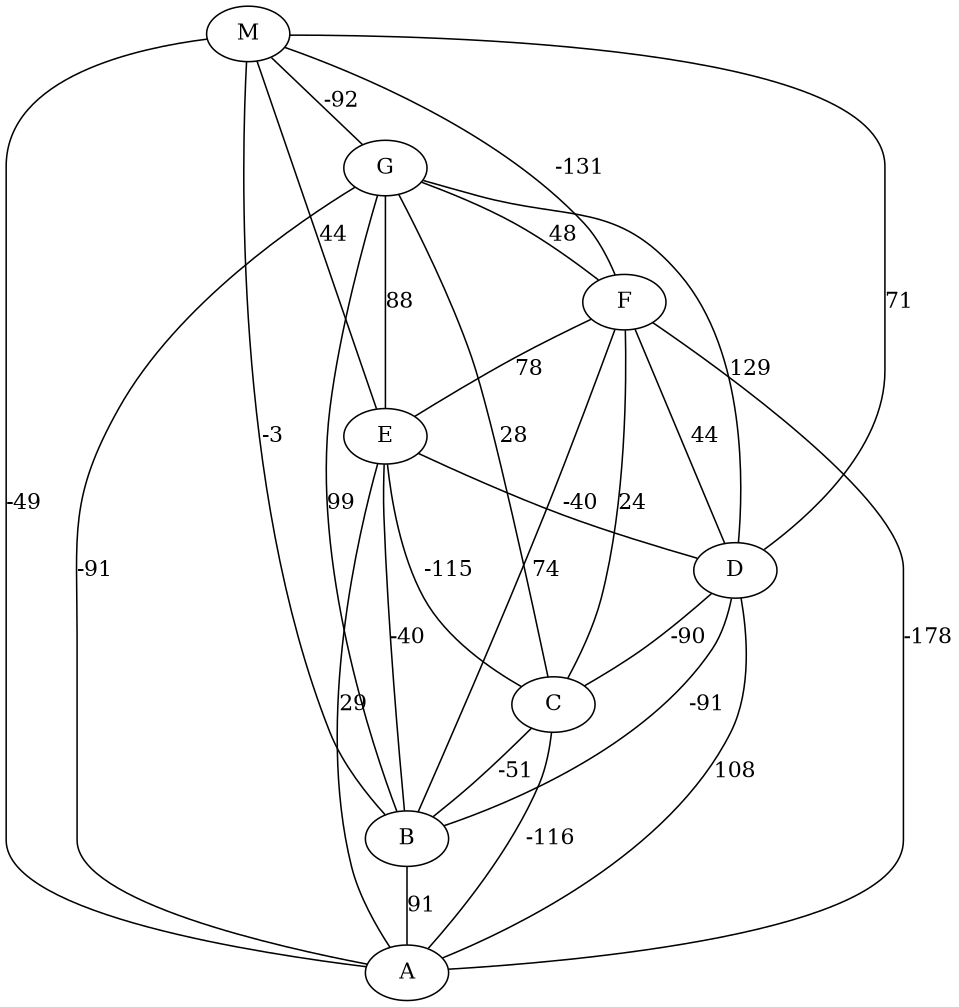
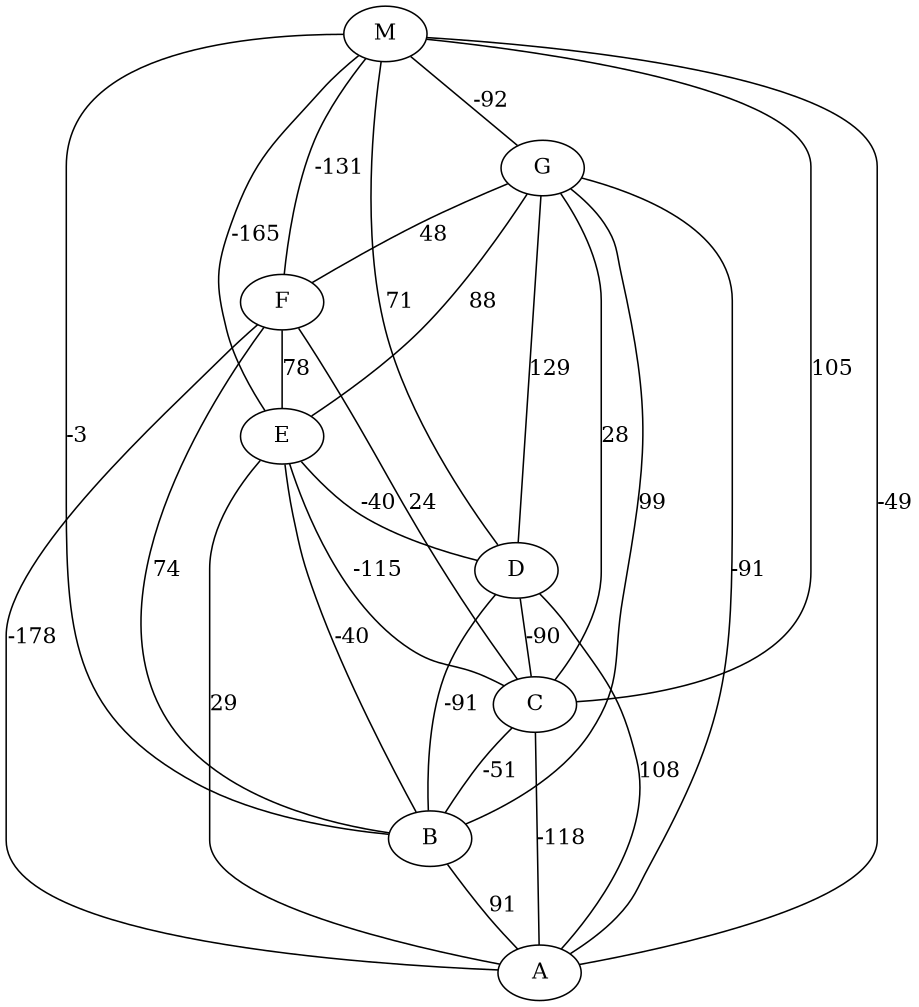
  strict graph {
    B
    A
    C
    D
    E
    F
    G
    M
    B -- A [label=91]
    C -- B [label=-51]
-   C -- A [label=-116]
+   C -- A [label=-118]
    D -- B [label=-91]
    D -- A [label=108]
    D -- C [label=-90]
    E -- B [label=-40]
    E -- A [label=29]
    E -- C [label=-115]
    E -- D [label=-40]
    F -- B [label=74]
    F -- A [label=-178]
    F -- C [label=24]
-   F -- D [label=44]
    F -- E [label=78]
    G -- B [label=99]
    G -- A [label=-91]
    G -- C [label=28]
    G -- D [label=129]
    G -- E [label=88]
    G -- F [label=48]
    M -- B [label=-3]
    M -- A [label=-49]
+   M -- C [label=105]
    M -- D [label=71]
-   M -- E [label=44]
+   M -- E [label=-165]
    M -- F [label=-131]
    M -- G [label=-92]
  }
